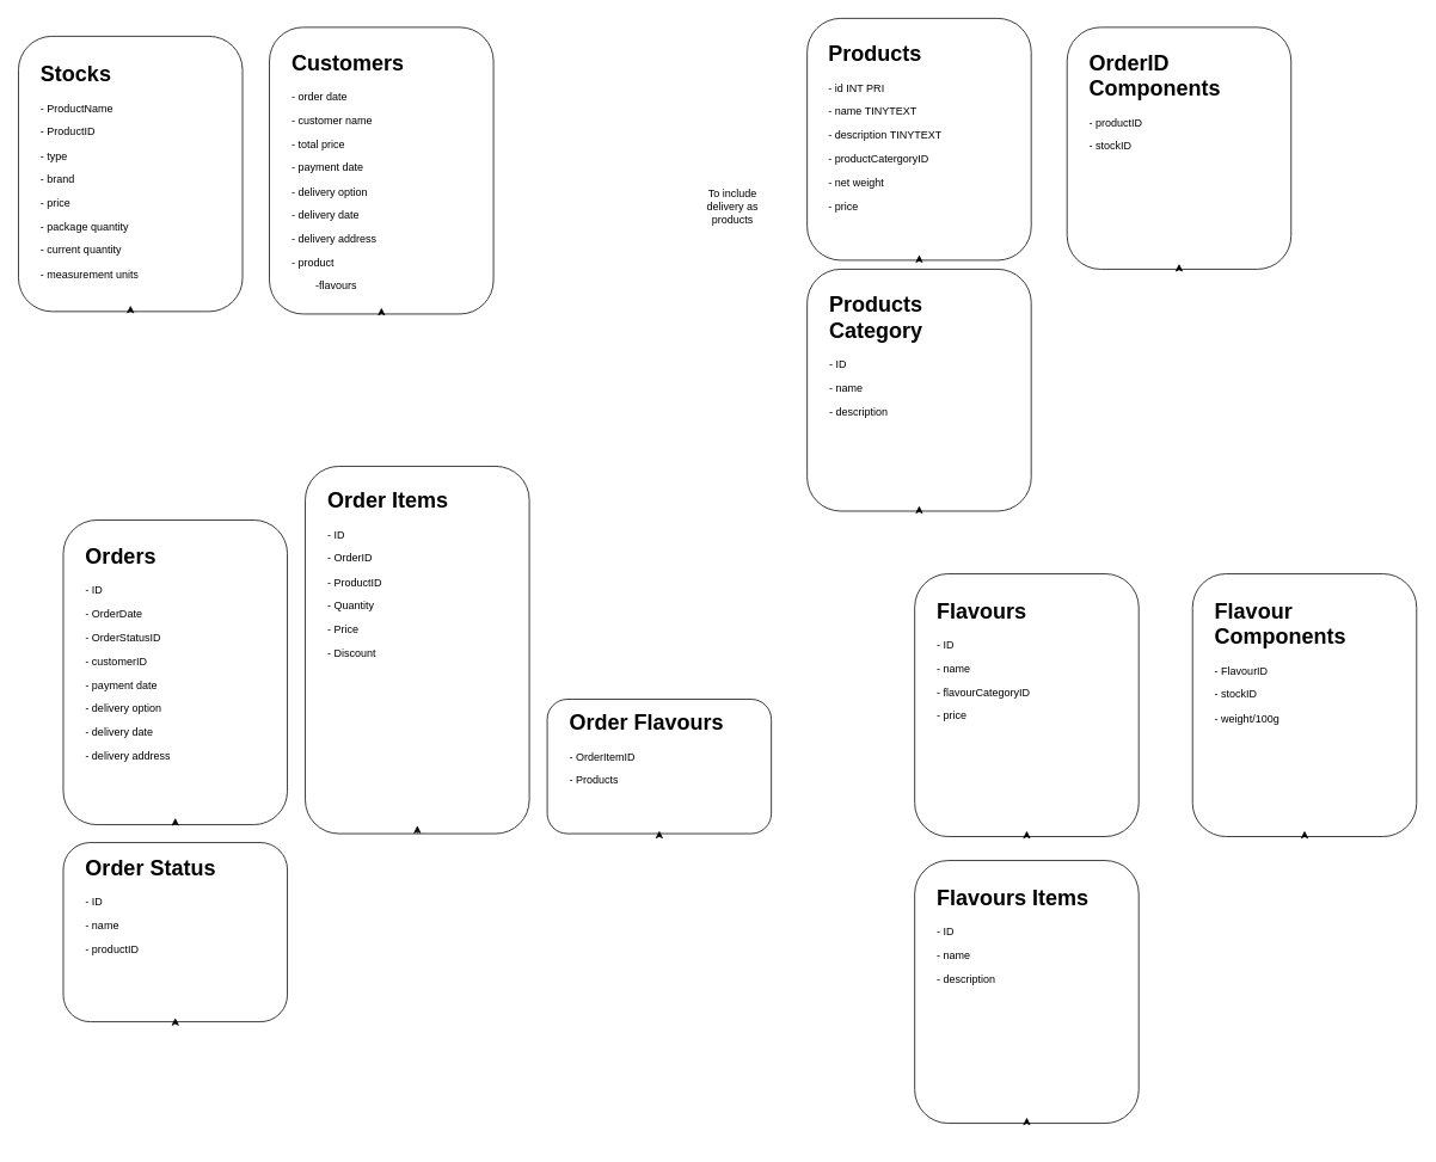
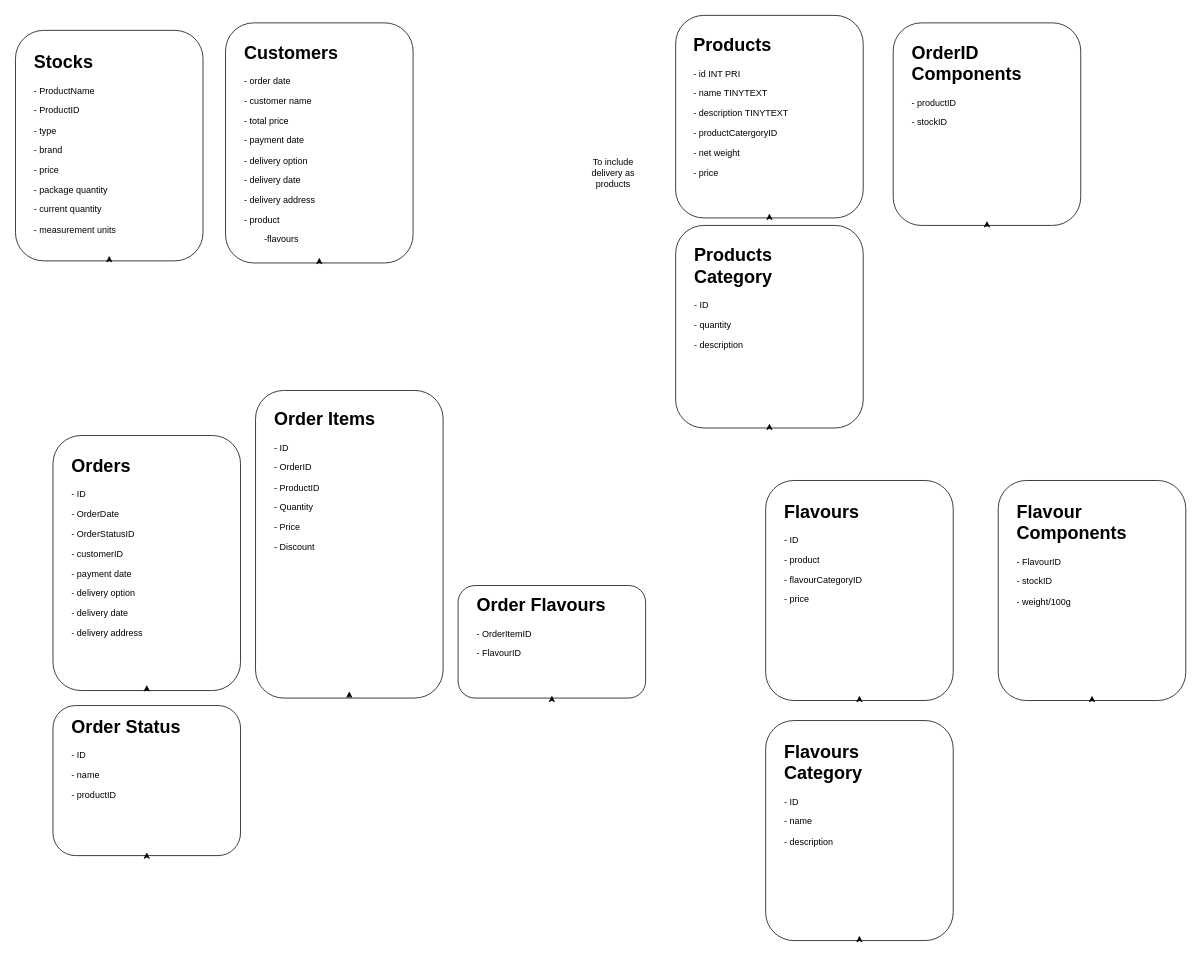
  <mxCell id="0" />
  <mxCell id="1" parent="0" />
  <mxCell id="2" value="" style="group" parent="1" vertex="1" connectable="0"><mxGeometry x="20" y="40" width="250" height="330" as="geometry" /></mxCell>
  <mxCell id="3" value="" style="rounded=1;whiteSpace=wrap;html=1;" parent="2" vertex="1"><mxGeometry width="250" height="307.241" as="geometry" /></mxCell>
  <mxCell id="4" style="edgeStyle=orthogonalEdgeStyle;rounded=0;orthogonalLoop=1;jettySize=auto;html=1;exitX=0.5;exitY=1;exitDx=0;exitDy=0;entryX=0.5;entryY=0.978;entryDx=0;entryDy=0;entryPerimeter=0;" parent="2" source="3" target="3" edge="1"><mxGeometry relative="1" as="geometry" /></mxCell>
  <mxCell id="5" value="&lt;h1&gt;Stocks&lt;/h1&gt;&lt;p&gt;- ProductName&lt;/p&gt;&lt;p&gt;- ProductID&lt;/p&gt;&lt;p&gt;- type&lt;/p&gt;&lt;p&gt;- brand&lt;/p&gt;&lt;p&gt;- price&lt;/p&gt;&lt;p&gt;- package quantity&lt;/p&gt;&lt;p&gt;- current quantity&lt;/p&gt;&lt;p&gt;- measurement units&lt;/p&gt;" style="text;html=1;strokeColor=none;fillColor=none;spacing=5;spacingTop=-20;whiteSpace=wrap;overflow=hidden;rounded=0;" parent="2" vertex="1"><mxGeometry x="20" y="22.759" width="210" height="307.241" as="geometry" /></mxCell>
  <mxCell id="6" value="" style="group" parent="1" vertex="1" connectable="0"><mxGeometry x="1020" y="640" width="250" height="315" as="geometry" /></mxCell>
  <mxCell id="7" value="" style="rounded=1;whiteSpace=wrap;html=1;" parent="6" vertex="1"><mxGeometry width="250" height="293.276" as="geometry" /></mxCell>
  <mxCell id="8" style="edgeStyle=orthogonalEdgeStyle;rounded=0;orthogonalLoop=1;jettySize=auto;html=1;exitX=0.5;exitY=1;exitDx=0;exitDy=0;entryX=0.5;entryY=0.978;entryDx=0;entryDy=0;entryPerimeter=0;" parent="6" source="7" target="7" edge="1"><mxGeometry relative="1" as="geometry" /></mxCell>
- <mxCell id="9" value="&lt;h1&gt;Flavours&lt;/h1&gt;&lt;p&gt;- ID&lt;/p&gt;&lt;p&gt;- name&lt;/p&gt;&lt;p&gt;- flavourCategoryID&lt;/p&gt;&lt;p&gt;- price&lt;/p&gt;" style="text;html=1;strokeColor=none;fillColor=none;spacing=5;spacingTop=-20;whiteSpace=wrap;overflow=hidden;rounded=0;" parent="6" vertex="1"><mxGeometry x="20" y="21.724" width="210" height="293.276" as="geometry" /></mxCell>
+ <mxCell id="9" value="&lt;h1&gt;Flavours&lt;/h1&gt;&lt;p&gt;- ID&lt;/p&gt;&lt;p&gt;- product&lt;/p&gt;&lt;p&gt;- flavourCategoryID&lt;/p&gt;&lt;p&gt;- price&lt;/p&gt;" style="text;html=1;strokeColor=none;fillColor=none;spacing=5;spacingTop=-20;whiteSpace=wrap;overflow=hidden;rounded=0;" parent="6" vertex="1"><mxGeometry x="20" y="21.724" width="210" height="293.276" as="geometry" /></mxCell>
  <mxCell id="10" value="" style="group" parent="1" vertex="1" connectable="0"><mxGeometry x="70" y="580" width="250" height="340" as="geometry" /></mxCell>
  <mxCell id="11" value="" style="rounded=1;whiteSpace=wrap;html=1;" parent="10" vertex="1"><mxGeometry width="250" height="340" as="geometry" /></mxCell>
  <mxCell id="12" style="edgeStyle=orthogonalEdgeStyle;rounded=0;orthogonalLoop=1;jettySize=auto;html=1;exitX=0.5;exitY=1;exitDx=0;exitDy=0;entryX=0.5;entryY=0.978;entryDx=0;entryDy=0;entryPerimeter=0;" parent="10" source="11" target="11" edge="1"><mxGeometry relative="1" as="geometry" /></mxCell>
  <mxCell id="13" value="&lt;h1&gt;Orders&lt;/h1&gt;&lt;p&gt;- ID&lt;/p&gt;&lt;p&gt;- OrderDate&lt;/p&gt;&lt;p&gt;- OrderStatusID&lt;/p&gt;&lt;p&gt;- customerID&lt;/p&gt;&lt;p&gt;- payment date&lt;/p&gt;&lt;p&gt;- delivery option&lt;/p&gt;&lt;p&gt;- delivery date&lt;/p&gt;&lt;p&gt;- delivery address&lt;/p&gt;" style="text;html=1;strokeColor=none;fillColor=none;spacing=5;spacingTop=-20;whiteSpace=wrap;overflow=hidden;rounded=0;" parent="10" vertex="1"><mxGeometry x="20" y="21.25" width="210" height="318.75" as="geometry" /></mxCell>
  <mxCell id="14" value="" style="group" parent="1" vertex="1" connectable="0"><mxGeometry x="610" y="780" width="250" height="150" as="geometry" /></mxCell>
  <mxCell id="15" value="" style="rounded=1;whiteSpace=wrap;html=1;" parent="14" vertex="1"><mxGeometry width="250" height="150" as="geometry" /></mxCell>
  <mxCell id="16" style="edgeStyle=orthogonalEdgeStyle;rounded=0;orthogonalLoop=1;jettySize=auto;html=1;exitX=0.5;exitY=1;exitDx=0;exitDy=0;entryX=0.5;entryY=0.978;entryDx=0;entryDy=0;entryPerimeter=0;" parent="14" source="15" target="15" edge="1"><mxGeometry relative="1" as="geometry" /></mxCell>
- <mxCell id="17" value="&lt;h1&gt;Order Flavours&lt;/h1&gt;&lt;p&gt;- OrderItemID&lt;/p&gt;&lt;p&gt;- Products&lt;/p&gt;" style="text;html=1;strokeColor=none;fillColor=none;spacing=5;spacingTop=-20;whiteSpace=wrap;overflow=hidden;rounded=0;" parent="14" vertex="1"><mxGeometry x="20" y="7.12" width="210" height="139.222" as="geometry" /></mxCell>
+ <mxCell id="17" value="&lt;h1&gt;Order Flavours&lt;/h1&gt;&lt;p&gt;- OrderItemID&lt;/p&gt;&lt;p&gt;- FlavourID&lt;/p&gt;" style="text;html=1;strokeColor=none;fillColor=none;spacing=5;spacingTop=-20;whiteSpace=wrap;overflow=hidden;rounded=0;" parent="14" vertex="1"><mxGeometry x="20" y="7.12" width="210" height="139.222" as="geometry" /></mxCell>
  <mxCell id="18" value="" style="group" parent="1" vertex="1" connectable="0"><mxGeometry x="900" y="20" width="250" height="290" as="geometry" /></mxCell>
  <mxCell id="19" value="" style="rounded=1;whiteSpace=wrap;html=1;" parent="18" vertex="1"><mxGeometry width="250" height="270" as="geometry" /></mxCell>
  <mxCell id="20" style="edgeStyle=orthogonalEdgeStyle;rounded=0;orthogonalLoop=1;jettySize=auto;html=1;exitX=0.5;exitY=1;exitDx=0;exitDy=0;entryX=0.5;entryY=0.978;entryDx=0;entryDy=0;entryPerimeter=0;" parent="18" source="19" target="19" edge="1"><mxGeometry relative="1" as="geometry" /></mxCell>
  <mxCell id="21" value="&lt;h1&gt;Products&lt;/h1&gt;&lt;p&gt;- id INT PRI&lt;/p&gt;&lt;p&gt;- name TINYTEXT&lt;/p&gt;&lt;p&gt;- description TINYTEXT&lt;/p&gt;&lt;p&gt;- productCatergoryID&lt;/p&gt;&lt;p&gt;- net weight&lt;/p&gt;&lt;p&gt;- price&lt;/p&gt;" style="text;html=1;strokeColor=none;fillColor=none;spacing=5;spacingTop=-20;whiteSpace=wrap;overflow=hidden;rounded=0;" parent="18" vertex="1"><mxGeometry x="18.519" y="20" width="194.444" height="270" as="geometry" /></mxCell>
  <mxCell id="22" value="" style="group" parent="1" vertex="1" connectable="0"><mxGeometry x="300" y="30" width="250" height="320" as="geometry" /></mxCell>
  <mxCell id="23" value="" style="rounded=1;whiteSpace=wrap;html=1;" parent="22" vertex="1"><mxGeometry width="250" height="320" as="geometry" /></mxCell>
  <mxCell id="24" value="&lt;h1&gt;Customers&lt;/h1&gt;&lt;p&gt;- order date&lt;/p&gt;&lt;p&gt;- customer name&lt;/p&gt;&lt;p&gt;- total price&lt;/p&gt;&lt;p&gt;- payment date&lt;/p&gt;&lt;p&gt;- delivery option&lt;/p&gt;&lt;p&gt;- delivery date&lt;/p&gt;&lt;p&gt;- delivery address&lt;/p&gt;&lt;p&gt;- product&lt;/p&gt;&lt;p&gt;&lt;span style=&quot;white-space: pre;&quot;&gt;&#09;&lt;/span&gt;-flavours&lt;br&gt;&lt;/p&gt;" style="text;html=1;strokeColor=none;fillColor=none;spacing=5;spacingTop=-20;whiteSpace=wrap;overflow=hidden;rounded=0;" parent="22" vertex="1"><mxGeometry x="20" y="20" width="210" height="300" as="geometry" /></mxCell>
  <mxCell id="25" style="edgeStyle=orthogonalEdgeStyle;rounded=0;orthogonalLoop=1;jettySize=auto;html=1;exitX=0.5;exitY=1;exitDx=0;exitDy=0;entryX=0.5;entryY=0.978;entryDx=0;entryDy=0;entryPerimeter=0;" parent="22" source="23" target="23" edge="1"><mxGeometry relative="1" as="geometry" /></mxCell>
  <mxCell id="26" value="" style="group" parent="1" vertex="1" connectable="0"><mxGeometry x="340" y="520" width="250" height="410" as="geometry" /></mxCell>
  <mxCell id="27" value="" style="rounded=1;whiteSpace=wrap;html=1;" parent="26" vertex="1"><mxGeometry width="250" height="410" as="geometry" /></mxCell>
  <mxCell id="28" style="edgeStyle=orthogonalEdgeStyle;rounded=0;orthogonalLoop=1;jettySize=auto;html=1;exitX=0.5;exitY=1;exitDx=0;exitDy=0;entryX=0.5;entryY=0.978;entryDx=0;entryDy=0;entryPerimeter=0;" parent="26" source="27" target="27" edge="1"><mxGeometry relative="1" as="geometry" /></mxCell>
  <mxCell id="29" value="&lt;h1&gt;Order Items&lt;/h1&gt;&lt;p&gt;- ID&lt;/p&gt;&lt;p&gt;- OrderID&lt;/p&gt;&lt;p&gt;- ProductID&lt;/p&gt;&lt;p&gt;- Quantity&lt;/p&gt;&lt;p&gt;- Price&lt;/p&gt;&lt;p&gt;- Discount&lt;/p&gt;" style="text;html=1;strokeColor=none;fillColor=none;spacing=5;spacingTop=-20;whiteSpace=wrap;overflow=hidden;rounded=0;" parent="26" vertex="1"><mxGeometry x="20" y="19.46" width="210" height="380.54" as="geometry" /></mxCell>
  <mxCell id="30" value="" style="group" parent="1" vertex="1" connectable="0"><mxGeometry x="1330" y="640" width="250" height="315" as="geometry" /></mxCell>
  <mxCell id="31" value="" style="rounded=1;whiteSpace=wrap;html=1;" parent="30" vertex="1"><mxGeometry width="250" height="293.276" as="geometry" /></mxCell>
  <mxCell id="32" style="edgeStyle=orthogonalEdgeStyle;rounded=0;orthogonalLoop=1;jettySize=auto;html=1;exitX=0.5;exitY=1;exitDx=0;exitDy=0;entryX=0.5;entryY=0.978;entryDx=0;entryDy=0;entryPerimeter=0;" parent="30" source="31" target="31" edge="1"><mxGeometry relative="1" as="geometry" /></mxCell>
  <mxCell id="33" value="&lt;h1&gt;Flavour Components&lt;/h1&gt;&lt;p&gt;- FlavourID&lt;/p&gt;&lt;p&gt;- stockID&lt;/p&gt;&lt;p&gt;&lt;span style=&quot;background-color: initial;&quot;&gt;- weight/100g&lt;/span&gt;&lt;/p&gt;" style="text;html=1;strokeColor=none;fillColor=none;spacing=5;spacingTop=-20;whiteSpace=wrap;overflow=hidden;rounded=0;" parent="30" vertex="1"><mxGeometry x="20" y="21.724" width="210" height="293.276" as="geometry" /></mxCell>
  <mxCell id="34" value="" style="group" parent="1" vertex="1" connectable="0"><mxGeometry x="1020" y="960" width="250" height="315" as="geometry" /></mxCell>
  <mxCell id="35" value="" style="rounded=1;whiteSpace=wrap;html=1;" parent="34" vertex="1"><mxGeometry width="250" height="293.276" as="geometry" /></mxCell>
  <mxCell id="36" style="edgeStyle=orthogonalEdgeStyle;rounded=0;orthogonalLoop=1;jettySize=auto;html=1;exitX=0.5;exitY=1;exitDx=0;exitDy=0;entryX=0.5;entryY=0.978;entryDx=0;entryDy=0;entryPerimeter=0;" parent="34" source="35" target="35" edge="1"><mxGeometry relative="1" as="geometry" /></mxCell>
- <mxCell id="37" value="&lt;h1&gt;Flavours Items&lt;/h1&gt;&lt;p&gt;- ID&amp;nbsp;&lt;/p&gt;&lt;p&gt;- name&lt;/p&gt;&lt;p&gt;- description&lt;/p&gt;" style="text;html=1;strokeColor=none;fillColor=none;spacing=5;spacingTop=-20;whiteSpace=wrap;overflow=hidden;rounded=0;" parent="34" vertex="1"><mxGeometry x="20" y="21.724" width="210" height="293.276" as="geometry" /></mxCell>
+ <mxCell id="37" value="&lt;h1&gt;Flavours Category&lt;/h1&gt;&lt;p&gt;- ID&amp;nbsp;&lt;/p&gt;&lt;p&gt;- name&lt;/p&gt;&lt;p&gt;- description&lt;/p&gt;" style="text;html=1;strokeColor=none;fillColor=none;spacing=5;spacingTop=-20;whiteSpace=wrap;overflow=hidden;rounded=0;" parent="34" vertex="1"><mxGeometry x="20" y="21.724" width="210" height="293.276" as="geometry" /></mxCell>
  <mxCell id="38" value="" style="group" parent="1" vertex="1" connectable="0"><mxGeometry x="900" y="300" width="250" height="290" as="geometry" /></mxCell>
  <mxCell id="39" value="" style="rounded=1;whiteSpace=wrap;html=1;" parent="38" vertex="1"><mxGeometry width="250" height="270" as="geometry" /></mxCell>
  <mxCell id="40" style="edgeStyle=orthogonalEdgeStyle;rounded=0;orthogonalLoop=1;jettySize=auto;html=1;exitX=0.5;exitY=1;exitDx=0;exitDy=0;entryX=0.5;entryY=0.978;entryDx=0;entryDy=0;entryPerimeter=0;" parent="38" source="39" target="39" edge="1"><mxGeometry relative="1" as="geometry" /></mxCell>
- <mxCell id="41" value="&lt;h1&gt;Products Category&lt;/h1&gt;&lt;p&gt;- ID&lt;/p&gt;&lt;p&gt;- name&lt;/p&gt;&lt;p&gt;- description&lt;/p&gt;" style="text;html=1;strokeColor=none;fillColor=none;spacing=5;spacingTop=-20;whiteSpace=wrap;overflow=hidden;rounded=0;" parent="38" vertex="1"><mxGeometry x="20" y="20" width="210" height="270" as="geometry" /></mxCell>
+ <mxCell id="41" value="&lt;h1&gt;Products Category&lt;/h1&gt;&lt;p&gt;- ID&lt;/p&gt;&lt;p&gt;- quantity&lt;/p&gt;&lt;p&gt;- description&lt;/p&gt;" style="text;html=1;strokeColor=none;fillColor=none;spacing=5;spacingTop=-20;whiteSpace=wrap;overflow=hidden;rounded=0;" parent="38" vertex="1"><mxGeometry x="20" y="20" width="210" height="270" as="geometry" /></mxCell>
  <mxCell id="42" value="" style="group" parent="1" vertex="1" connectable="0"><mxGeometry x="1190" y="30" width="250" height="290" as="geometry" /></mxCell>
  <mxCell id="43" value="" style="rounded=1;whiteSpace=wrap;html=1;" parent="42" vertex="1"><mxGeometry width="250" height="270" as="geometry" /></mxCell>
  <mxCell id="44" style="edgeStyle=orthogonalEdgeStyle;rounded=0;orthogonalLoop=1;jettySize=auto;html=1;exitX=0.5;exitY=1;exitDx=0;exitDy=0;entryX=0.5;entryY=0.978;entryDx=0;entryDy=0;entryPerimeter=0;" parent="42" source="43" target="43" edge="1"><mxGeometry relative="1" as="geometry" /></mxCell>
  <mxCell id="45" value="&lt;h1&gt;OrderID Components&lt;/h1&gt;&lt;p&gt;- productID&lt;br&gt;&lt;/p&gt;&lt;p&gt;- stockID&lt;/p&gt;" style="text;html=1;strokeColor=none;fillColor=none;spacing=5;spacingTop=-20;whiteSpace=wrap;overflow=hidden;rounded=0;" parent="42" vertex="1"><mxGeometry x="20" y="20" width="210" height="270" as="geometry" /></mxCell>
  <mxCell id="46" value="To include delivery as products" style="text;html=1;strokeColor=none;fillColor=none;align=center;verticalAlign=middle;whiteSpace=wrap;rounded=0;" parent="1" vertex="1"><mxGeometry x="787" y="185" width="60" height="90" as="geometry" /></mxCell>
  <mxCell id="47" value="" style="group" parent="1" vertex="1" connectable="0"><mxGeometry x="70" y="940" width="250" height="200" as="geometry" /></mxCell>
  <mxCell id="48" value="" style="rounded=1;whiteSpace=wrap;html=1;" parent="47" vertex="1"><mxGeometry width="250" height="200" as="geometry" /></mxCell>
  <mxCell id="49" style="edgeStyle=orthogonalEdgeStyle;rounded=0;orthogonalLoop=1;jettySize=auto;html=1;exitX=0.5;exitY=1;exitDx=0;exitDy=0;entryX=0.5;entryY=0.978;entryDx=0;entryDy=0;entryPerimeter=0;" parent="47" source="48" target="48" edge="1"><mxGeometry relative="1" as="geometry" /></mxCell>
  <mxCell id="50" value="&lt;h1&gt;Order Status&lt;/h1&gt;&lt;p&gt;- ID&lt;/p&gt;&lt;p&gt;- name&lt;br&gt;&lt;/p&gt;&lt;p&gt;- productID&lt;/p&gt;" style="text;html=1;strokeColor=none;fillColor=none;spacing=5;spacingTop=-20;whiteSpace=wrap;overflow=hidden;rounded=0;" parent="47" vertex="1"><mxGeometry x="20" y="9.493" width="210" height="185.629" as="geometry" /></mxCell>
